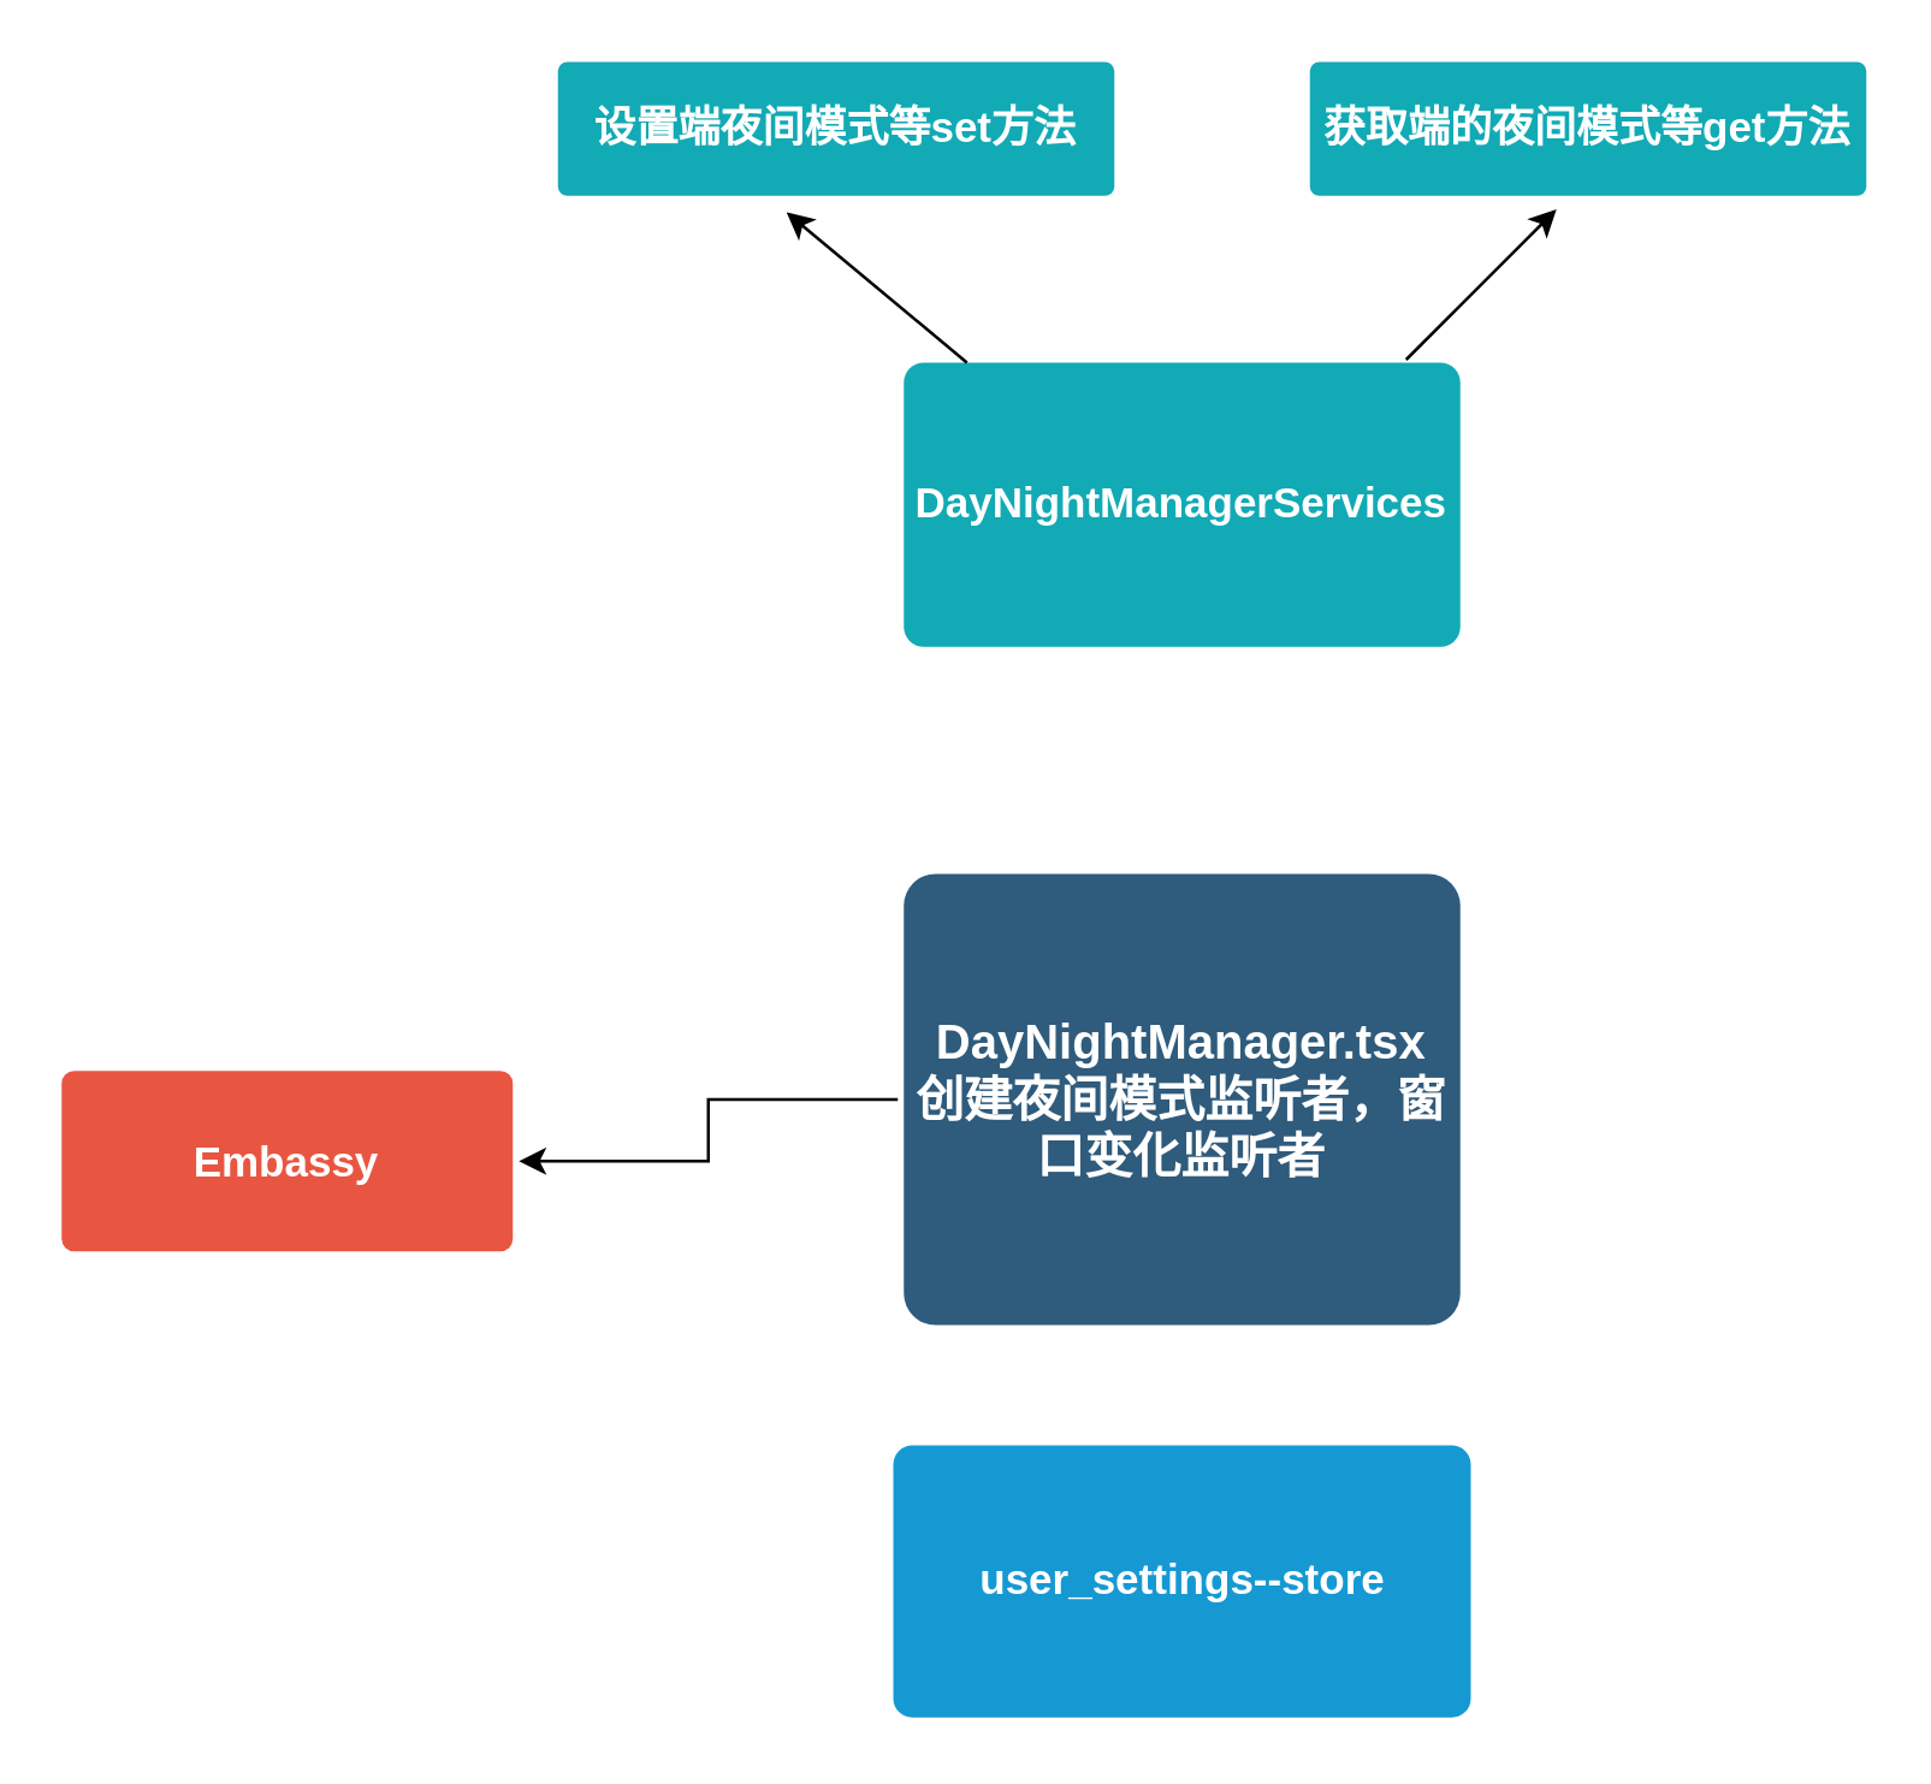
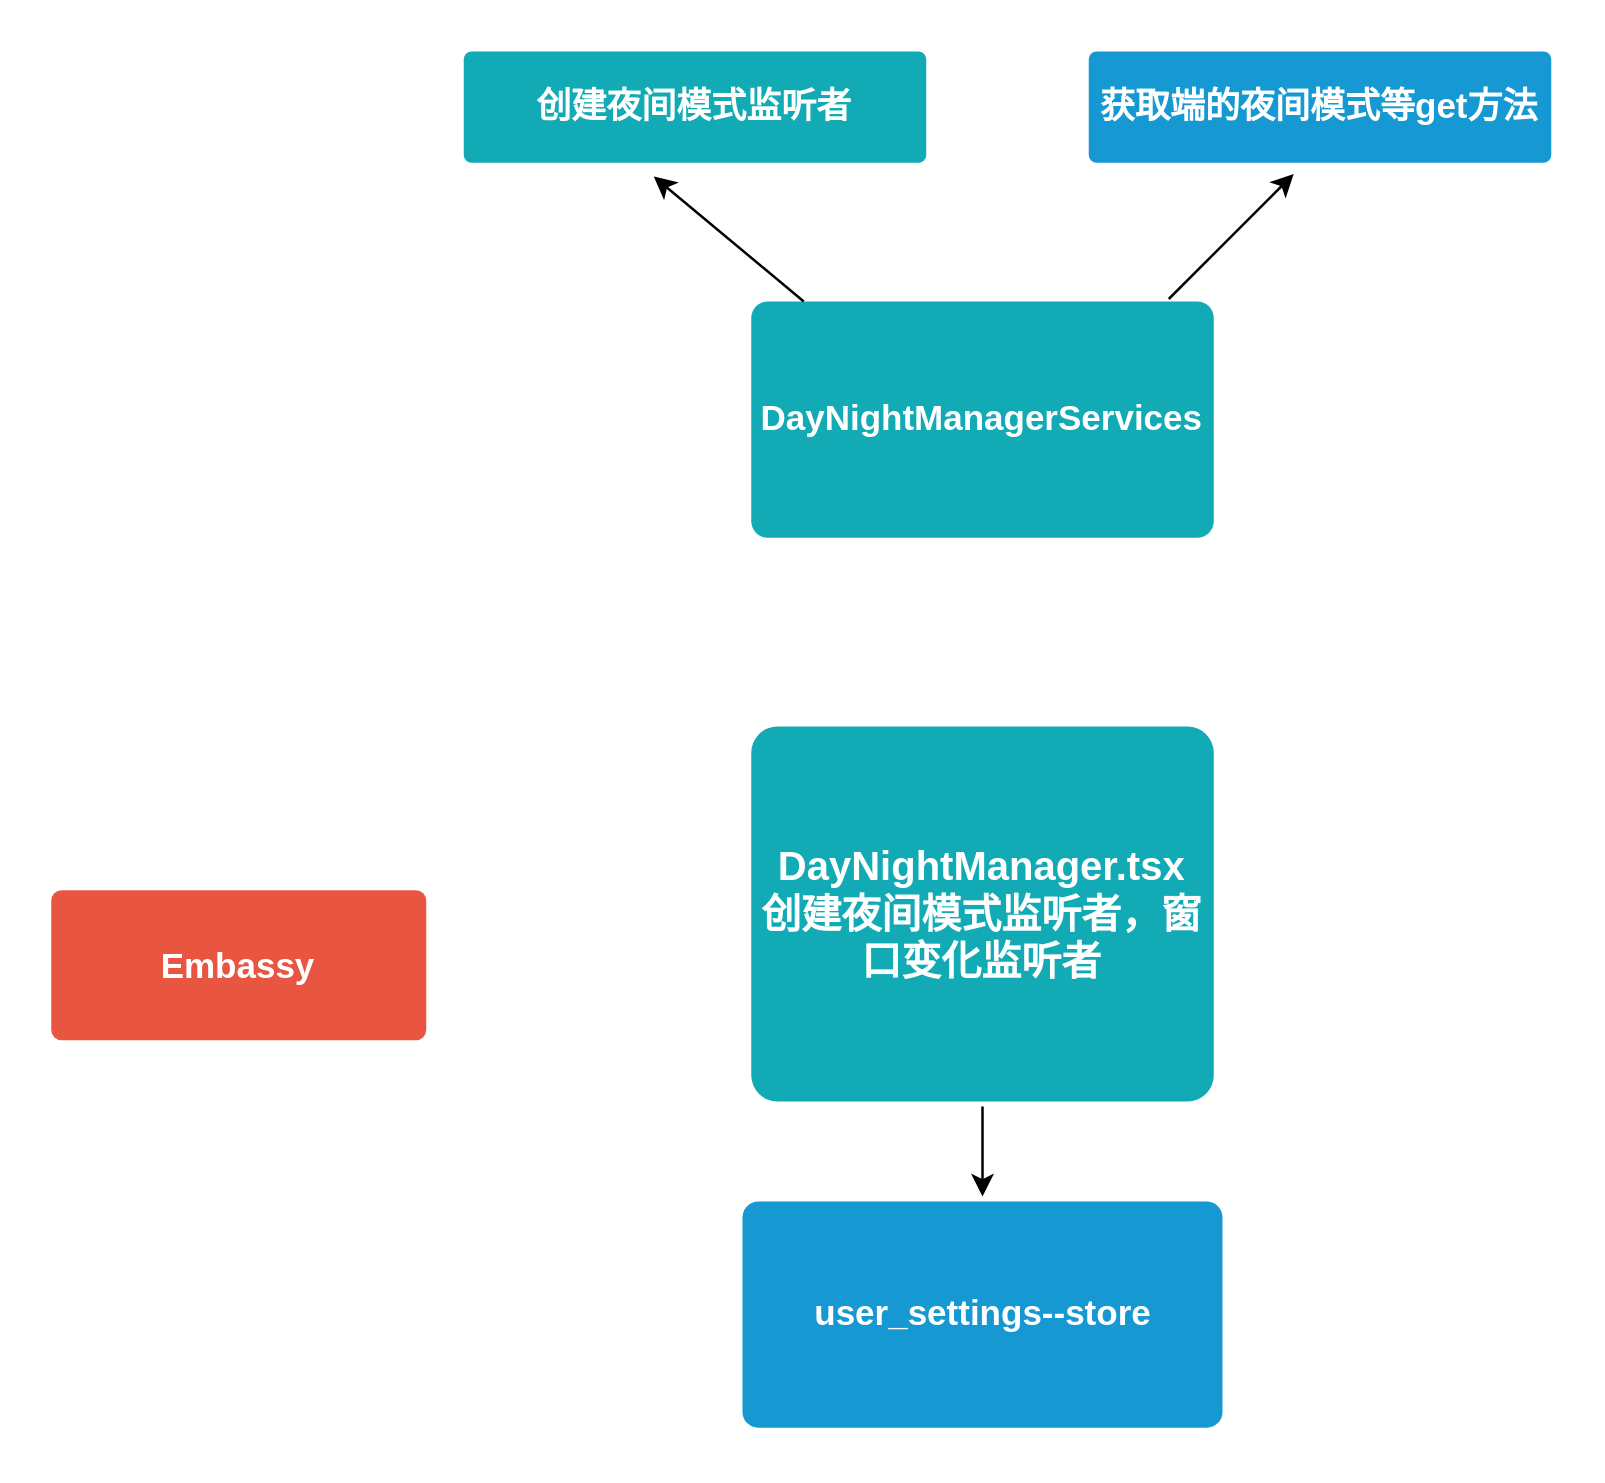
  <mxCell id="0" />
  <mxCell id="1" parent="0" />
- <mxCell id="2" value="" style="edgeStyle=orthogonalEdgeStyle;rounded=0;orthogonalLoop=1;jettySize=auto;html=1;" edge="1" parent="1" source="3" target="4"><mxGeometry relative="1" as="geometry"><mxPoint x="396" y="498" as="targetPoint" /></mxGeometry></mxCell>
- <mxCell id="3" value="DayNightManager.tsx&lt;br&gt;创建夜间模式监听者，窗口变化监听者" style="rounded=1;whiteSpace=wrap;html=1;shadow=0;labelBackgroundColor=none;strokeColor=none;strokeWidth=3;fillColor=#2F5B7C;fontFamily=Helvetica;fontSize=16;fontColor=#FFFFFF;align=center;fontStyle=1;spacing=5;arcSize=7;perimeterSpacing=2;" parent="1" vertex="1"><mxGeometry x="300" y="290" width="185" height="150" as="geometry" /></mxCell>
+ <mxCell id="2" value="" style="edgeStyle=orthogonalEdgeStyle;rounded=0;orthogonalLoop=1;jettySize=auto;html=1;" edge="1" parent="1" source="3" target="5"><mxGeometry relative="1" as="geometry"><mxPoint x="396" y="498" as="targetPoint" /></mxGeometry></mxCell>
+ <mxCell id="3" value="DayNightManager.tsx&lt;br&gt;创建夜间模式监听者，窗口变化监听者" style="rounded=1;whiteSpace=wrap;html=1;shadow=0;labelBackgroundColor=none;strokeColor=none;strokeWidth=3;fillColor=#12aab5;fontFamily=Helvetica;fontSize=16;fontColor=#FFFFFF;align=center;fontStyle=1;spacing=5;arcSize=7;perimeterSpacing=2;" parent="1" vertex="1"><mxGeometry x="300" y="290" width="185" height="150" as="geometry" /></mxCell>
  <mxCell id="4" value="Embassy" style="rounded=1;whiteSpace=wrap;html=1;shadow=0;labelBackgroundColor=none;strokeColor=none;strokeWidth=3;fillColor=#e85642;fontFamily=Helvetica;fontSize=14;fontColor=#FFFFFF;align=center;spacing=5;fontStyle=1;arcSize=7;perimeterSpacing=2;" parent="1" vertex="1"><mxGeometry x="20" y="355.5" width="150" height="60" as="geometry" /></mxCell>
  <mxCell id="5" value="user_settings--store" style="rounded=1;whiteSpace=wrap;html=1;shadow=0;labelBackgroundColor=none;strokeColor=none;strokeWidth=3;fillColor=#1699d3;fontFamily=Helvetica;fontSize=14;fontColor=#FFFFFF;align=center;spacing=5;fontStyle=1;arcSize=7;perimeterSpacing=2;" parent="1" vertex="1"><mxGeometry x="296.5" y="480" width="192" height="90.5" as="geometry" /></mxCell>
  <mxCell id="6" value="DayNightManagerServices" style="rounded=1;whiteSpace=wrap;html=1;shadow=0;labelBackgroundColor=none;strokeColor=none;strokeWidth=3;fillColor=#12aab5;fontFamily=Helvetica;fontSize=14;fontColor=#FFFFFF;align=center;spacing=5;fontStyle=1;arcSize=7;perimeterSpacing=2;" parent="1" vertex="1"><mxGeometry x="300" y="120" width="185" height="94.5" as="geometry" /></mxCell>
  <mxCell id="7" value="" style="endArrow=classic;html=1;rounded=0;" edge="1" parent="1"><mxGeometry width="50" height="50" relative="1" as="geometry"><mxPoint x="467" y="119" as="sourcePoint" /><mxPoint x="517" y="69" as="targetPoint" /></mxGeometry></mxCell>
- <mxCell id="8" value="获取端的夜间模式等get方法" style="rounded=1;whiteSpace=wrap;html=1;shadow=0;labelBackgroundColor=none;strokeColor=none;strokeWidth=3;fillColor=#12aab5;fontFamily=Helvetica;fontSize=14;fontColor=#FFFFFF;align=center;spacing=5;fontStyle=1;arcSize=7;perimeterSpacing=2;" vertex="1" parent="1"><mxGeometry x="435" y="20" width="185" height="44.5" as="geometry" /></mxCell>
+ <mxCell id="8" value="获取端的夜间模式等get方法" style="rounded=1;whiteSpace=wrap;html=1;shadow=0;labelBackgroundColor=none;strokeColor=none;strokeWidth=3;fillColor=#1699d3;fontFamily=Helvetica;fontSize=14;fontColor=#FFFFFF;align=center;spacing=5;fontStyle=1;arcSize=7;perimeterSpacing=2;" vertex="1" parent="1"><mxGeometry x="435" y="20" width="185" height="44.5" as="geometry" /></mxCell>
  <mxCell id="9" value="" style="endArrow=classic;html=1;rounded=0;" edge="1" parent="1"><mxGeometry width="50" height="50" relative="1" as="geometry"><mxPoint x="321" y="120" as="sourcePoint" /><mxPoint x="261" y="70" as="targetPoint" /></mxGeometry></mxCell>
- <mxCell id="10" value="设置端夜间模式等set方法" style="rounded=1;whiteSpace=wrap;html=1;shadow=0;labelBackgroundColor=none;strokeColor=none;strokeWidth=3;fillColor=#12aab5;fontFamily=Helvetica;fontSize=14;fontColor=#FFFFFF;align=center;spacing=5;fontStyle=1;arcSize=7;perimeterSpacing=2;" vertex="1" parent="1"><mxGeometry x="185" y="20" width="185" height="44.5" as="geometry" /></mxCell>
+ <mxCell id="10" value="创建夜间模式监听者" style="rounded=1;whiteSpace=wrap;html=1;shadow=0;labelBackgroundColor=none;strokeColor=none;strokeWidth=3;fillColor=#12aab5;fontFamily=Helvetica;fontSize=14;fontColor=#FFFFFF;align=center;spacing=5;fontStyle=1;arcSize=7;perimeterSpacing=2;" vertex="1" parent="1"><mxGeometry x="185" y="20" width="185" height="44.5" as="geometry" /></mxCell>
